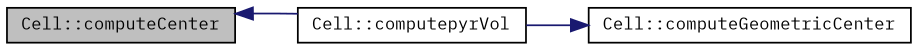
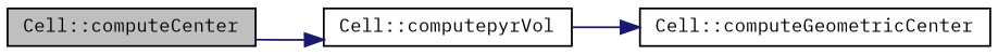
  digraph {
    fontname="IBM Plex Mono"
    rankdir=LR
    node [color=black fontname="IBM Plex Mono" fontsize=10 shape=record]
    edge [color=midnightblue fontname="IBM Plex Mono" fontsize=10 labelfontname=Helvetica labelfontsize=10 style=solid]
    n1 [fillcolor=grey75 fontcolor=black height=0.2 label="Cell::computeCenter" style=filled width=0.4]
    n2 [height=0.2 label="Cell::computepyrVol" width=0.4]
    n3 [height=0.2 label="Cell::computeGeometricCenter" width=0.4]
-   n2 -> n1
+   n1 -> n2
    n2 -> n3
  }
